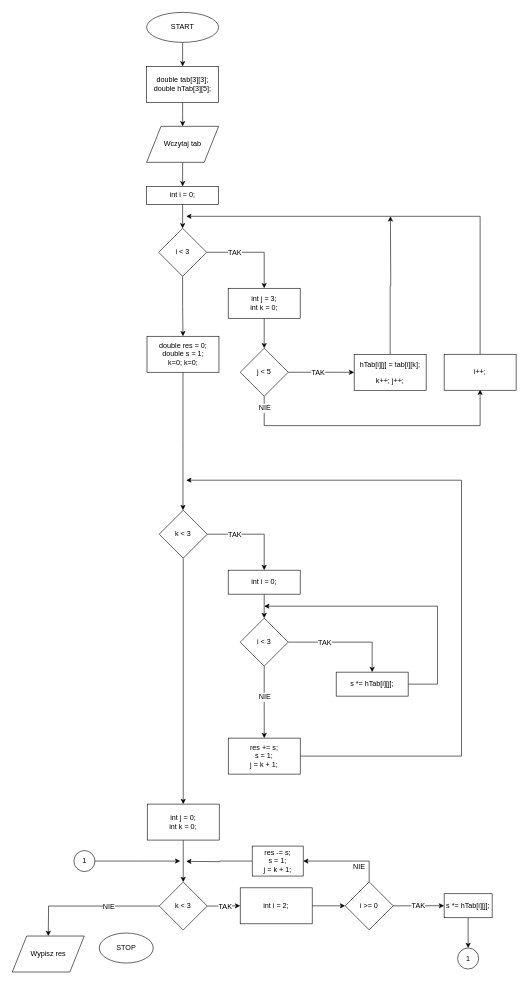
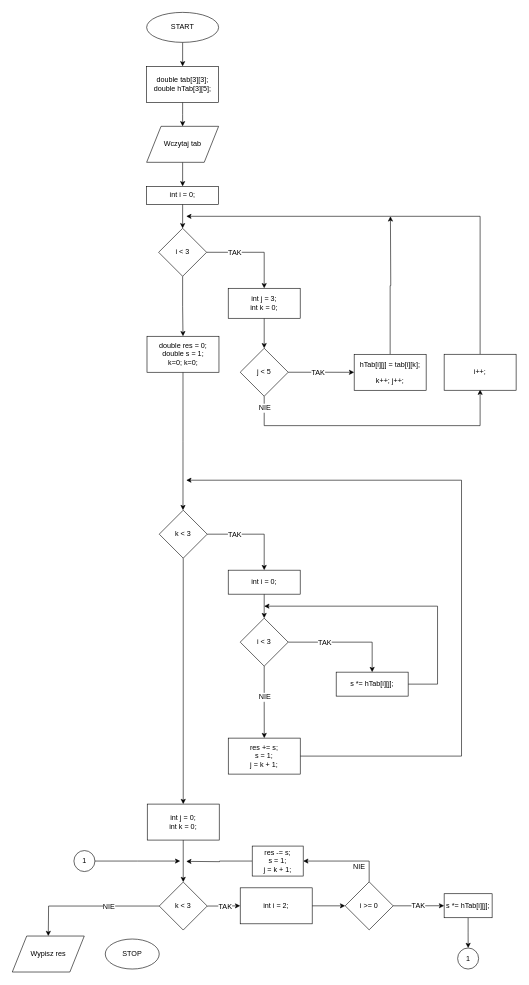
  <mxCell id="0" />
  <mxCell id="1" parent="0" />
  <mxCell id="2" style="edgeStyle=orthogonalEdgeStyle;rounded=0;orthogonalLoop=1;jettySize=auto;html=1;exitX=0.5;exitY=1;exitDx=0;exitDy=0;entryX=0.5;entryY=0;entryDx=0;entryDy=0;" edge="1" parent="1" source="3" target="5"><mxGeometry relative="1" as="geometry" /></mxCell>
  <mxCell id="3" value="START" style="ellipse;whiteSpace=wrap;html=1;" vertex="1" parent="1"><mxGeometry x="244" y="20" width="120" height="50" as="geometry" /></mxCell>
  <mxCell id="4" style="edgeStyle=orthogonalEdgeStyle;rounded=0;orthogonalLoop=1;jettySize=auto;html=1;exitX=0.5;exitY=1;exitDx=0;exitDy=0;entryX=0.5;entryY=0;entryDx=0;entryDy=0;" edge="1" parent="1" source="5"><mxGeometry relative="1" as="geometry"><mxPoint x="304" y="210" as="targetPoint" /></mxGeometry></mxCell>
  <mxCell id="5" value="double tab[3][3];&lt;br&gt;double hTab[3][5];&lt;br&gt;" style="rounded=0;whiteSpace=wrap;html=1;" vertex="1" parent="1"><mxGeometry x="244" y="110" width="120" height="60" as="geometry" /></mxCell>
  <mxCell id="6" style="edgeStyle=orthogonalEdgeStyle;rounded=0;orthogonalLoop=1;jettySize=auto;html=1;exitX=0.5;exitY=1;exitDx=0;exitDy=0;entryX=0.5;entryY=0;entryDx=0;entryDy=0;" edge="1" parent="1" source="7" target="9"><mxGeometry relative="1" as="geometry" /></mxCell>
  <mxCell id="7" value="Wczytaj tab" style="shape=parallelogram;perimeter=parallelogramPerimeter;whiteSpace=wrap;html=1;" vertex="1" parent="1"><mxGeometry x="244" y="210" width="120" height="60" as="geometry" /></mxCell>
  <mxCell id="8" style="edgeStyle=orthogonalEdgeStyle;rounded=0;orthogonalLoop=1;jettySize=auto;html=1;exitX=0.5;exitY=1;exitDx=0;exitDy=0;entryX=0.5;entryY=0;entryDx=0;entryDy=0;" edge="1" parent="1" source="9" target="13"><mxGeometry relative="1" as="geometry" /></mxCell>
  <mxCell id="9" value="int i = 0;" style="rounded=0;whiteSpace=wrap;html=1;" vertex="1" parent="1"><mxGeometry x="244" y="310" width="120" height="30" as="geometry" /></mxCell>
  <mxCell id="10" style="edgeStyle=orthogonalEdgeStyle;rounded=0;orthogonalLoop=1;jettySize=auto;html=1;exitX=1;exitY=0.5;exitDx=0;exitDy=0;" edge="1" parent="1" source="13" target="15"><mxGeometry relative="1" as="geometry" /></mxCell>
  <mxCell id="11" value="TAK" style="text;html=1;resizable=0;points=[];align=center;verticalAlign=middle;labelBackgroundColor=#ffffff;" vertex="1" connectable="0" parent="10"><mxGeometry x="-0.52" y="2" relative="1" as="geometry"><mxPoint x="9" y="2" as="offset" /></mxGeometry></mxCell>
  <mxCell id="12" style="edgeStyle=orthogonalEdgeStyle;rounded=0;orthogonalLoop=1;jettySize=auto;html=1;exitX=0.5;exitY=1;exitDx=0;exitDy=0;" edge="1" parent="1" source="13" target="26"><mxGeometry relative="1" as="geometry"><mxPoint x="304.588" y="590" as="targetPoint" /></mxGeometry></mxCell>
  <mxCell id="13" value="i &amp;lt; 3" style="rhombus;whiteSpace=wrap;html=1;" vertex="1" parent="1"><mxGeometry x="264" y="380" width="80" height="80" as="geometry" /></mxCell>
  <mxCell id="14" style="edgeStyle=orthogonalEdgeStyle;rounded=0;orthogonalLoop=1;jettySize=auto;html=1;exitX=0.5;exitY=1;exitDx=0;exitDy=0;" edge="1" parent="1" source="15" target="20"><mxGeometry relative="1" as="geometry" /></mxCell>
  <mxCell id="15" value="int j = 3;&lt;br&gt;int k = 0;&lt;br&gt;" style="rounded=0;whiteSpace=wrap;html=1;" vertex="1" parent="1"><mxGeometry x="380" y="480" width="120" height="50" as="geometry" /></mxCell>
  <mxCell id="16" style="edgeStyle=orthogonalEdgeStyle;rounded=0;orthogonalLoop=1;jettySize=auto;html=1;exitX=0.5;exitY=1;exitDx=0;exitDy=0;" edge="1" parent="1" source="20"><mxGeometry relative="1" as="geometry"><mxPoint x="800" y="649" as="targetPoint" /><Array as="points"><mxPoint x="440" y="709" /><mxPoint x="800" y="709" /><mxPoint x="800" y="660" /></Array></mxGeometry></mxCell>
  <mxCell id="17" value="NIE" style="text;html=1;resizable=0;points=[];align=center;verticalAlign=middle;labelBackgroundColor=#ffffff;" vertex="1" connectable="0" parent="16"><mxGeometry x="-0.789" y="18" relative="1" as="geometry"><mxPoint y="-11.5" as="offset" /></mxGeometry></mxCell>
  <mxCell id="18" style="edgeStyle=orthogonalEdgeStyle;rounded=0;orthogonalLoop=1;jettySize=auto;html=1;exitX=1;exitY=0.5;exitDx=0;exitDy=0;" edge="1" parent="1" source="20" target="22"><mxGeometry relative="1" as="geometry"><mxPoint x="630" y="620.059" as="targetPoint" /></mxGeometry></mxCell>
  <mxCell id="19" value="TAK" style="text;html=1;resizable=0;points=[];align=center;verticalAlign=middle;labelBackgroundColor=#ffffff;" vertex="1" connectable="0" parent="18"><mxGeometry x="-0.325" y="-2" relative="1" as="geometry"><mxPoint x="12.5" y="-2" as="offset" /></mxGeometry></mxCell>
  <mxCell id="20" value="j &amp;lt; 5" style="rhombus;whiteSpace=wrap;html=1;" vertex="1" parent="1"><mxGeometry x="400" y="580" width="80" height="80" as="geometry" /></mxCell>
  <mxCell id="21" style="edgeStyle=orthogonalEdgeStyle;rounded=0;orthogonalLoop=1;jettySize=auto;html=1;exitX=0.5;exitY=0;exitDx=0;exitDy=0;" edge="1" parent="1" source="22"><mxGeometry relative="1" as="geometry"><mxPoint x="650.471" y="360" as="targetPoint" /></mxGeometry></mxCell>
  <mxCell id="22" value="&lt;pre&gt;&lt;font face=&quot;Helvetica&quot;&gt;hTab[i][j] = tab[i][k]&lt;span&gt;;&lt;/span&gt;&lt;/font&gt;&lt;/pre&gt;&lt;pre&gt;&lt;font face=&quot;Helvetica&quot;&gt;&lt;span&gt;k++; j++;&lt;/span&gt;&lt;/font&gt;&lt;/pre&gt;" style="rounded=0;whiteSpace=wrap;html=1;" vertex="1" parent="1"><mxGeometry x="590" y="590.059" width="120" height="60" as="geometry" /></mxCell>
  <mxCell id="23" style="edgeStyle=orthogonalEdgeStyle;rounded=0;orthogonalLoop=1;jettySize=auto;html=1;exitX=0.5;exitY=0;exitDx=0;exitDy=0;" edge="1" parent="1" source="24"><mxGeometry relative="1" as="geometry"><mxPoint x="310" y="360" as="targetPoint" /><Array as="points"><mxPoint x="800" y="360" /></Array></mxGeometry></mxCell>
  <mxCell id="24" value="i++;" style="rounded=0;whiteSpace=wrap;html=1;" vertex="1" parent="1"><mxGeometry x="740" y="590" width="120" height="60" as="geometry" /></mxCell>
  <mxCell id="25" style="edgeStyle=orthogonalEdgeStyle;rounded=0;orthogonalLoop=1;jettySize=auto;html=1;exitX=0.5;exitY=1;exitDx=0;exitDy=0;" edge="1" parent="1" source="26"><mxGeometry relative="1" as="geometry"><mxPoint x="304.588" y="850" as="targetPoint" /></mxGeometry></mxCell>
  <mxCell id="26" value="double res = 0;&lt;br&gt;double s = 1;&lt;br&gt;k=0; k=0;&lt;br&gt;" style="rounded=0;whiteSpace=wrap;html=1;" vertex="1" parent="1"><mxGeometry x="244.588" y="560" width="120" height="60" as="geometry" /></mxCell>
  <mxCell id="27" style="edgeStyle=orthogonalEdgeStyle;rounded=0;orthogonalLoop=1;jettySize=auto;html=1;exitX=1;exitY=0.5;exitDx=0;exitDy=0;entryX=0.5;entryY=0;entryDx=0;entryDy=0;" edge="1" parent="1" source="30" target="32"><mxGeometry relative="1" as="geometry"><mxPoint x="440.059" y="980.235" as="targetPoint" /></mxGeometry></mxCell>
  <mxCell id="28" value="TAK" style="text;html=1;resizable=0;points=[];align=center;verticalAlign=middle;labelBackgroundColor=#ffffff;" vertex="1" connectable="0" parent="27"><mxGeometry x="-0.633" y="-3" relative="1" as="geometry"><mxPoint x="17" y="-2.5" as="offset" /></mxGeometry></mxCell>
  <mxCell id="29" style="edgeStyle=orthogonalEdgeStyle;rounded=0;orthogonalLoop=1;jettySize=auto;html=1;exitX=0.5;exitY=1;exitDx=0;exitDy=0;" edge="1" parent="1" source="30" target="43"><mxGeometry relative="1" as="geometry"><mxPoint x="305" y="1330" as="targetPoint" /></mxGeometry></mxCell>
  <mxCell id="30" value="k &amp;lt; 3" style="rhombus;whiteSpace=wrap;html=1;" vertex="1" parent="1"><mxGeometry x="265" y="850" width="80" height="80" as="geometry" /></mxCell>
  <mxCell id="31" style="edgeStyle=orthogonalEdgeStyle;rounded=0;orthogonalLoop=1;jettySize=auto;html=1;exitX=0.5;exitY=1;exitDx=0;exitDy=0;entryX=0.5;entryY=0;entryDx=0;entryDy=0;" edge="1" parent="1" source="32" target="37"><mxGeometry relative="1" as="geometry" /></mxCell>
  <mxCell id="32" value="int i = 0;" style="rounded=0;whiteSpace=wrap;html=1;" vertex="1" parent="1"><mxGeometry x="380" y="950" width="120" height="40" as="geometry" /></mxCell>
  <mxCell id="33" style="edgeStyle=orthogonalEdgeStyle;rounded=0;orthogonalLoop=1;jettySize=auto;html=1;exitX=1;exitY=0.5;exitDx=0;exitDy=0;entryX=0.5;entryY=0;entryDx=0;entryDy=0;" edge="1" parent="1" source="37" target="39"><mxGeometry relative="1" as="geometry" /></mxCell>
  <mxCell id="34" value="TAK" style="text;html=1;resizable=0;points=[];align=center;verticalAlign=middle;labelBackgroundColor=#ffffff;" vertex="1" connectable="0" parent="33"><mxGeometry x="-0.565" y="4" relative="1" as="geometry"><mxPoint x="19" y="4.5" as="offset" /></mxGeometry></mxCell>
  <mxCell id="35" style="edgeStyle=orthogonalEdgeStyle;rounded=0;orthogonalLoop=1;jettySize=auto;html=1;exitX=0.5;exitY=1;exitDx=0;exitDy=0;" edge="1" parent="1" source="37" target="41"><mxGeometry relative="1" as="geometry"><mxPoint x="440.059" y="1260" as="targetPoint" /></mxGeometry></mxCell>
  <mxCell id="36" value="NIE" style="text;html=1;resizable=0;points=[];align=center;verticalAlign=middle;labelBackgroundColor=#ffffff;" vertex="1" connectable="0" parent="35"><mxGeometry x="-0.308" y="1" relative="1" as="geometry"><mxPoint x="-1" y="9" as="offset" /></mxGeometry></mxCell>
  <mxCell id="37" value="i &amp;lt; 3" style="rhombus;whiteSpace=wrap;html=1;" vertex="1" parent="1"><mxGeometry x="400" y="1030" width="80" height="80" as="geometry" /></mxCell>
  <mxCell id="38" style="edgeStyle=orthogonalEdgeStyle;rounded=0;orthogonalLoop=1;jettySize=auto;html=1;exitX=1;exitY=0.5;exitDx=0;exitDy=0;" edge="1" parent="1" source="39"><mxGeometry relative="1" as="geometry"><mxPoint x="440" y="1010" as="targetPoint" /><Array as="points"><mxPoint x="729" y="1140" /><mxPoint x="729" y="1010" /></Array></mxGeometry></mxCell>
  <mxCell id="39" value="s *= hTab[i][j];" style="rounded=0;whiteSpace=wrap;html=1;" vertex="1" parent="1"><mxGeometry x="560" y="1120" width="120" height="40" as="geometry" /></mxCell>
  <mxCell id="40" style="edgeStyle=orthogonalEdgeStyle;rounded=0;orthogonalLoop=1;jettySize=auto;html=1;exitX=1;exitY=0.5;exitDx=0;exitDy=0;" edge="1" parent="1" source="41"><mxGeometry relative="1" as="geometry"><mxPoint x="310" y="800" as="targetPoint" /><Array as="points"><mxPoint x="769" y="1260" /><mxPoint x="769" y="800" /></Array></mxGeometry></mxCell>
  <mxCell id="41" value="res += s;&lt;br&gt;s = 1;&lt;br&gt;j = k + 1;&lt;br&gt;" style="rounded=0;whiteSpace=wrap;html=1;" vertex="1" parent="1"><mxGeometry x="380.059" y="1230" width="120" height="60" as="geometry" /></mxCell>
  <mxCell id="42" style="edgeStyle=orthogonalEdgeStyle;rounded=0;orthogonalLoop=1;jettySize=auto;html=1;exitX=0.5;exitY=1;exitDx=0;exitDy=0;entryX=0.5;entryY=0;entryDx=0;entryDy=0;" edge="1" parent="1" source="43" target="48"><mxGeometry relative="1" as="geometry" /></mxCell>
  <mxCell id="43" value="int j = 0;&lt;br&gt;int k = 0;&lt;br&gt;" style="rounded=0;whiteSpace=wrap;html=1;" vertex="1" parent="1"><mxGeometry x="245" y="1340" width="120" height="60" as="geometry" /></mxCell>
  <mxCell id="44" style="edgeStyle=orthogonalEdgeStyle;rounded=0;orthogonalLoop=1;jettySize=auto;html=1;exitX=1;exitY=0.5;exitDx=0;exitDy=0;" edge="1" parent="1" source="48" target="50"><mxGeometry relative="1" as="geometry"><mxPoint x="460" y="1509.647" as="targetPoint" /></mxGeometry></mxCell>
  <mxCell id="45" style="edgeStyle=orthogonalEdgeStyle;rounded=0;orthogonalLoop=1;jettySize=auto;html=1;exitX=0;exitY=0.5;exitDx=0;exitDy=0;" edge="1" parent="1" source="48"><mxGeometry relative="1" as="geometry"><mxPoint x="80" y="1560" as="targetPoint" /></mxGeometry></mxCell>
  <mxCell id="46" value="TAK" style="text;html=1;resizable=0;points=[];align=center;verticalAlign=middle;labelBackgroundColor=#ffffff;" vertex="1" connectable="0" parent="45"><mxGeometry x="0.027" y="-1" relative="1" as="geometry"><mxPoint x="229" y="1.5" as="offset" /></mxGeometry></mxCell>
  <mxCell id="47" value="NIE" style="text;html=1;resizable=0;points=[];align=center;verticalAlign=middle;labelBackgroundColor=#ffffff;" vertex="1" connectable="0" parent="45"><mxGeometry x="-0.013" y="-3" relative="1" as="geometry"><mxPoint x="31.5" y="3" as="offset" /></mxGeometry></mxCell>
  <mxCell id="48" value="k &amp;lt; 3" style="rhombus;whiteSpace=wrap;html=1;" vertex="1" parent="1"><mxGeometry x="265" y="1470" width="80" height="80" as="geometry" /></mxCell>
  <mxCell id="49" style="edgeStyle=orthogonalEdgeStyle;rounded=0;orthogonalLoop=1;jettySize=auto;html=1;exitX=1;exitY=0.5;exitDx=0;exitDy=0;" edge="1" parent="1" source="50" target="55"><mxGeometry relative="1" as="geometry"><mxPoint x="600" y="1509.647" as="targetPoint" /></mxGeometry></mxCell>
  <mxCell id="50" value="int i = 2;" style="rounded=0;whiteSpace=wrap;html=1;" vertex="1" parent="1"><mxGeometry x="400" y="1479.647" width="120" height="60" as="geometry" /></mxCell>
  <mxCell id="51" style="edgeStyle=orthogonalEdgeStyle;rounded=0;orthogonalLoop=1;jettySize=auto;html=1;exitX=0.5;exitY=0;exitDx=0;exitDy=0;entryX=1;entryY=0.5;entryDx=0;entryDy=0;" edge="1" parent="1" source="55" target="57"><mxGeometry relative="1" as="geometry"><mxPoint x="470" y="1430" as="targetPoint" /></mxGeometry></mxCell>
  <mxCell id="52" value="NIE" style="text;html=1;resizable=0;points=[];align=center;verticalAlign=middle;labelBackgroundColor=#ffffff;" vertex="1" connectable="0" parent="51"><mxGeometry x="-0.528" y="17" relative="1" as="geometry"><mxPoint x="-0.5" y="7.5" as="offset" /></mxGeometry></mxCell>
  <mxCell id="53" style="edgeStyle=orthogonalEdgeStyle;rounded=0;orthogonalLoop=1;jettySize=auto;html=1;exitX=1;exitY=0.5;exitDx=0;exitDy=0;" edge="1" parent="1" source="55" target="61"><mxGeometry relative="1" as="geometry"><mxPoint x="770" y="1510" as="targetPoint" /></mxGeometry></mxCell>
  <mxCell id="54" value="TAK" style="text;html=1;resizable=0;points=[];align=center;verticalAlign=middle;labelBackgroundColor=#ffffff;" vertex="1" connectable="0" parent="53"><mxGeometry x="-0.752" relative="1" as="geometry"><mxPoint x="31" as="offset" /></mxGeometry></mxCell>
  <mxCell id="55" value="i &amp;gt;= 0" style="rhombus;whiteSpace=wrap;html=1;" vertex="1" parent="1"><mxGeometry x="575" y="1469.647" width="80" height="80" as="geometry" /></mxCell>
  <mxCell id="56" style="edgeStyle=orthogonalEdgeStyle;rounded=0;orthogonalLoop=1;jettySize=auto;html=1;exitX=0;exitY=0.5;exitDx=0;exitDy=0;" edge="1" parent="1" source="57"><mxGeometry relative="1" as="geometry"><mxPoint x="310" y="1435.529" as="targetPoint" /></mxGeometry></mxCell>
  <mxCell id="57" value="res -= s;&lt;br&gt;s = 1;&lt;br&gt;j = k + 1;&lt;br&gt;" style="rounded=0;whiteSpace=wrap;html=1;" vertex="1" parent="1"><mxGeometry x="420" y="1410" width="85" height="50" as="geometry" /></mxCell>
  <mxCell id="58" value="Wypisz res" style="shape=parallelogram;perimeter=parallelogramPerimeter;whiteSpace=wrap;html=1;" vertex="1" parent="1"><mxGeometry x="20" y="1560" width="120" height="60" as="geometry" /></mxCell>
- <mxCell id="59" value="STOP" style="ellipse;whiteSpace=wrap;html=1;" vertex="1" parent="1"><mxGeometry x="165" y="1555" width="90" height="50" as="geometry" /></mxCell>
+ <mxCell id="59" value="STOP" style="ellipse;whiteSpace=wrap;html=1;" vertex="1" parent="1"><mxGeometry x="175" y="1565" width="90" height="50" as="geometry" /></mxCell>
  <mxCell id="60" style="edgeStyle=orthogonalEdgeStyle;rounded=0;orthogonalLoop=1;jettySize=auto;html=1;exitX=0.5;exitY=1;exitDx=0;exitDy=0;" edge="1" parent="1" source="61"><mxGeometry relative="1" as="geometry"><mxPoint x="780.059" y="1580" as="targetPoint" /></mxGeometry></mxCell>
  <mxCell id="61" value="s *= hTab[i][j];" style="rounded=0;whiteSpace=wrap;html=1;" vertex="1" parent="1"><mxGeometry x="740" y="1489.5" width="80" height="40" as="geometry" /></mxCell>
  <mxCell id="62" value="1&lt;br&gt;" style="ellipse;whiteSpace=wrap;html=1;aspect=fixed;" vertex="1" parent="1"><mxGeometry x="762.5" y="1580" width="35" height="35" as="geometry" /></mxCell>
  <mxCell id="63" value="" style="edgeStyle=orthogonalEdgeStyle;rounded=0;orthogonalLoop=1;jettySize=auto;html=1;" edge="1" parent="1" source="64"><mxGeometry relative="1" as="geometry"><mxPoint x="300" y="1435" as="targetPoint" /></mxGeometry></mxCell>
  <mxCell id="64" value="1&lt;br&gt;" style="ellipse;whiteSpace=wrap;html=1;aspect=fixed;" vertex="1" parent="1"><mxGeometry x="122.735" y="1417.5" width="35" height="35" as="geometry" /></mxCell>
